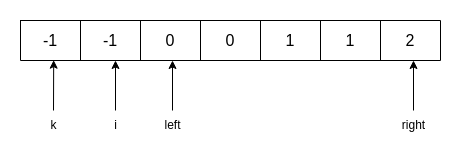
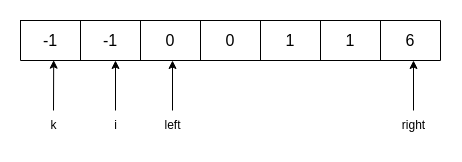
  <mxCell id="0" />
  <mxCell id="1" parent="0" />
  <mxCell id="2" value="" style="shape=table;startSize=0;container=1;collapsible=0;childLayout=tableLayout;fontSize=16;" vertex="1" parent="1"><mxGeometry x="20" y="20" width="420" height="40" as="geometry" /></mxCell>
  <mxCell id="3" value="" style="shape=tableRow;horizontal=0;startSize=0;swimlaneHead=0;swimlaneBody=0;strokeColor=inherit;top=0;left=0;bottom=0;right=0;collapsible=0;dropTarget=0;fillColor=none;points=[[0,0.5],[1,0.5]];portConstraint=eastwest;fontSize=16;" vertex="1" parent="2"><mxGeometry width="420" height="40" as="geometry" /></mxCell>
  <mxCell id="4" value="-1" style="shape=partialRectangle;html=1;whiteSpace=wrap;connectable=0;strokeColor=inherit;overflow=hidden;fillColor=none;top=0;left=0;bottom=0;right=0;pointerEvents=1;fontSize=16;" vertex="1" parent="3"><mxGeometry width="60" height="40" as="geometry"><mxRectangle width="60" height="40" as="alternateBounds" /></mxGeometry></mxCell>
  <mxCell id="5" value="-1" style="shape=partialRectangle;html=1;whiteSpace=wrap;connectable=0;strokeColor=inherit;overflow=hidden;fillColor=none;top=0;left=0;bottom=0;right=0;pointerEvents=1;fontSize=16;" vertex="1" parent="3"><mxGeometry x="60" width="60" height="40" as="geometry"><mxRectangle width="60" height="40" as="alternateBounds" /></mxGeometry></mxCell>
  <mxCell id="6" value="0" style="shape=partialRectangle;html=1;whiteSpace=wrap;connectable=0;strokeColor=inherit;overflow=hidden;fillColor=none;top=0;left=0;bottom=0;right=0;pointerEvents=1;fontSize=16;" vertex="1" parent="3"><mxGeometry x="120" width="60" height="40" as="geometry"><mxRectangle width="60" height="40" as="alternateBounds" /></mxGeometry></mxCell>
  <mxCell id="7" value="0" style="shape=partialRectangle;html=1;whiteSpace=wrap;connectable=0;strokeColor=inherit;overflow=hidden;fillColor=none;top=0;left=0;bottom=0;right=0;pointerEvents=1;fontSize=16;" vertex="1" parent="3"><mxGeometry x="180" width="60" height="40" as="geometry"><mxRectangle width="60" height="40" as="alternateBounds" /></mxGeometry></mxCell>
  <mxCell id="8" value="1" style="shape=partialRectangle;html=1;whiteSpace=wrap;connectable=0;strokeColor=inherit;overflow=hidden;fillColor=none;top=0;left=0;bottom=0;right=0;pointerEvents=1;fontSize=16;" vertex="1" parent="3"><mxGeometry x="240" width="60" height="40" as="geometry"><mxRectangle width="60" height="40" as="alternateBounds" /></mxGeometry></mxCell>
  <mxCell id="9" value="1" style="shape=partialRectangle;html=1;whiteSpace=wrap;connectable=0;strokeColor=inherit;overflow=hidden;fillColor=none;top=0;left=0;bottom=0;right=0;pointerEvents=1;fontSize=16;" vertex="1" parent="3"><mxGeometry x="300" width="60" height="40" as="geometry"><mxRectangle width="60" height="40" as="alternateBounds" /></mxGeometry></mxCell>
- <mxCell id="10" value="2" style="shape=partialRectangle;html=1;whiteSpace=wrap;connectable=0;strokeColor=inherit;overflow=hidden;fillColor=none;top=0;left=0;bottom=0;right=0;pointerEvents=1;fontSize=16;" vertex="1" parent="3"><mxGeometry x="360" width="60" height="40" as="geometry"><mxRectangle width="60" height="40" as="alternateBounds" /></mxGeometry></mxCell>
+ <mxCell id="10" value="6" style="shape=partialRectangle;html=1;whiteSpace=wrap;connectable=0;strokeColor=inherit;overflow=hidden;fillColor=none;top=0;left=0;bottom=0;right=0;pointerEvents=1;fontSize=16;" vertex="1" parent="3"><mxGeometry x="360" width="60" height="40" as="geometry"><mxRectangle width="60" height="40" as="alternateBounds" /></mxGeometry></mxCell>
  <mxCell id="11" value="" style="edgeStyle=none;orthogonalLoop=1;jettySize=auto;html=1;rounded=0;entryX=0.079;entryY=0.992;entryDx=0;entryDy=0;entryPerimeter=0;" edge="1" parent="1" target="3"><mxGeometry width="100" relative="1" as="geometry"><mxPoint x="53" y="110" as="sourcePoint" /><mxPoint x="140" y="80" as="targetPoint" /><Array as="points" /></mxGeometry></mxCell>
  <mxCell id="12" value="k" style="text;html=1;align=center;verticalAlign=middle;resizable=0;points=[];autosize=1;strokeColor=none;fillColor=none;" vertex="1" parent="1"><mxGeometry x="38" y="110" width="30" height="30" as="geometry" /></mxCell>
  <mxCell id="13" value="" style="edgeStyle=none;orthogonalLoop=1;jettySize=auto;html=1;rounded=0;entryX=0.079;entryY=0.992;entryDx=0;entryDy=0;entryPerimeter=0;" edge="1" parent="1"><mxGeometry width="100" relative="1" as="geometry"><mxPoint x="115" y="110" as="sourcePoint" /><mxPoint x="115" y="60" as="targetPoint" /><Array as="points" /></mxGeometry></mxCell>
  <mxCell id="14" value="i" style="text;html=1;align=center;verticalAlign=middle;resizable=0;points=[];autosize=1;strokeColor=none;fillColor=none;" vertex="1" parent="1"><mxGeometry x="100" y="110" width="30" height="30" as="geometry" /></mxCell>
  <mxCell id="15" value="" style="edgeStyle=none;orthogonalLoop=1;jettySize=auto;html=1;rounded=0;entryX=0.079;entryY=0.992;entryDx=0;entryDy=0;entryPerimeter=0;" edge="1" parent="1"><mxGeometry width="100" relative="1" as="geometry"><mxPoint x="172" y="110" as="sourcePoint" /><mxPoint x="172" y="60" as="targetPoint" /><Array as="points" /></mxGeometry></mxCell>
  <mxCell id="16" value="left" style="text;html=1;align=center;verticalAlign=middle;resizable=0;points=[];autosize=1;strokeColor=none;fillColor=none;" vertex="1" parent="1"><mxGeometry x="152" y="110" width="40" height="30" as="geometry" /></mxCell>
  <mxCell id="17" value="right" style="text;html=1;align=center;verticalAlign=middle;resizable=0;points=[];autosize=1;strokeColor=none;fillColor=none;" vertex="1" parent="1"><mxGeometry x="388" y="110" width="50" height="30" as="geometry" /></mxCell>
  <mxCell id="18" value="" style="edgeStyle=none;orthogonalLoop=1;jettySize=auto;html=1;rounded=0;entryX=0.079;entryY=0.992;entryDx=0;entryDy=0;entryPerimeter=0;" edge="1" parent="1"><mxGeometry width="100" relative="1" as="geometry"><mxPoint x="413" y="110" as="sourcePoint" /><mxPoint x="413" y="60" as="targetPoint" /><Array as="points" /></mxGeometry></mxCell>
